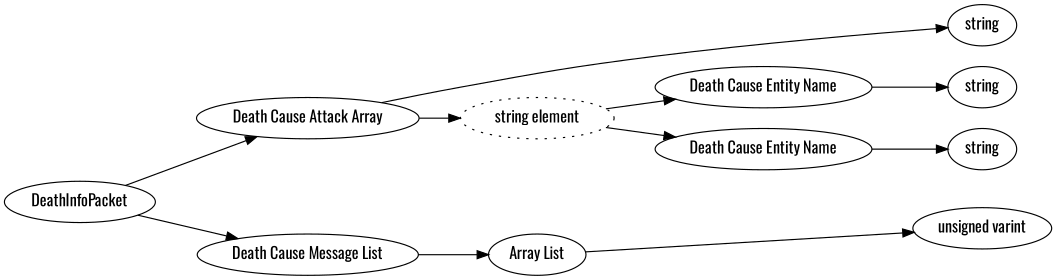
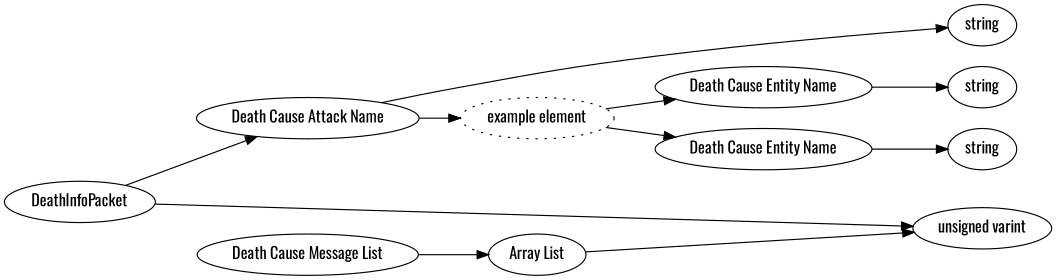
  digraph {
    fontname=Oswald
    rankdir=LR
    node [fontname=Oswald]
    edge [fontname=Oswald]
    n1 [label=string]
    n2 [label="unsigned varint"]
    n3 [label=string]
    n4 [label=string]
    n5 [label=DeathInfoPacket]
-   n6 [label="Death Cause Attack Array"]
+   n6 [label="Death Cause Attack Name"]
    n7 [label="Death Cause Message List"]
-   n8 [label="string element" style=dotted]
+   n8 [label="example element" style=dotted]
    n9 [label="Array List"]
    n10 [label="Death Cause Entity Name"]
    n11 [label="Death Cause Entity Name"]
    subgraph sub_1 {
      rank=max
      n1
      n2
      n3
      n4
    }
    n5 -> n6
-   n5 -> n7
+   n5 -> n2
    n6 -> n1
    n6 -> n8
    n7 -> n9
    n8 -> n10
    n8 -> n11
    n9 -> n2
    n10 -> n3
    n11 -> n4
  }
